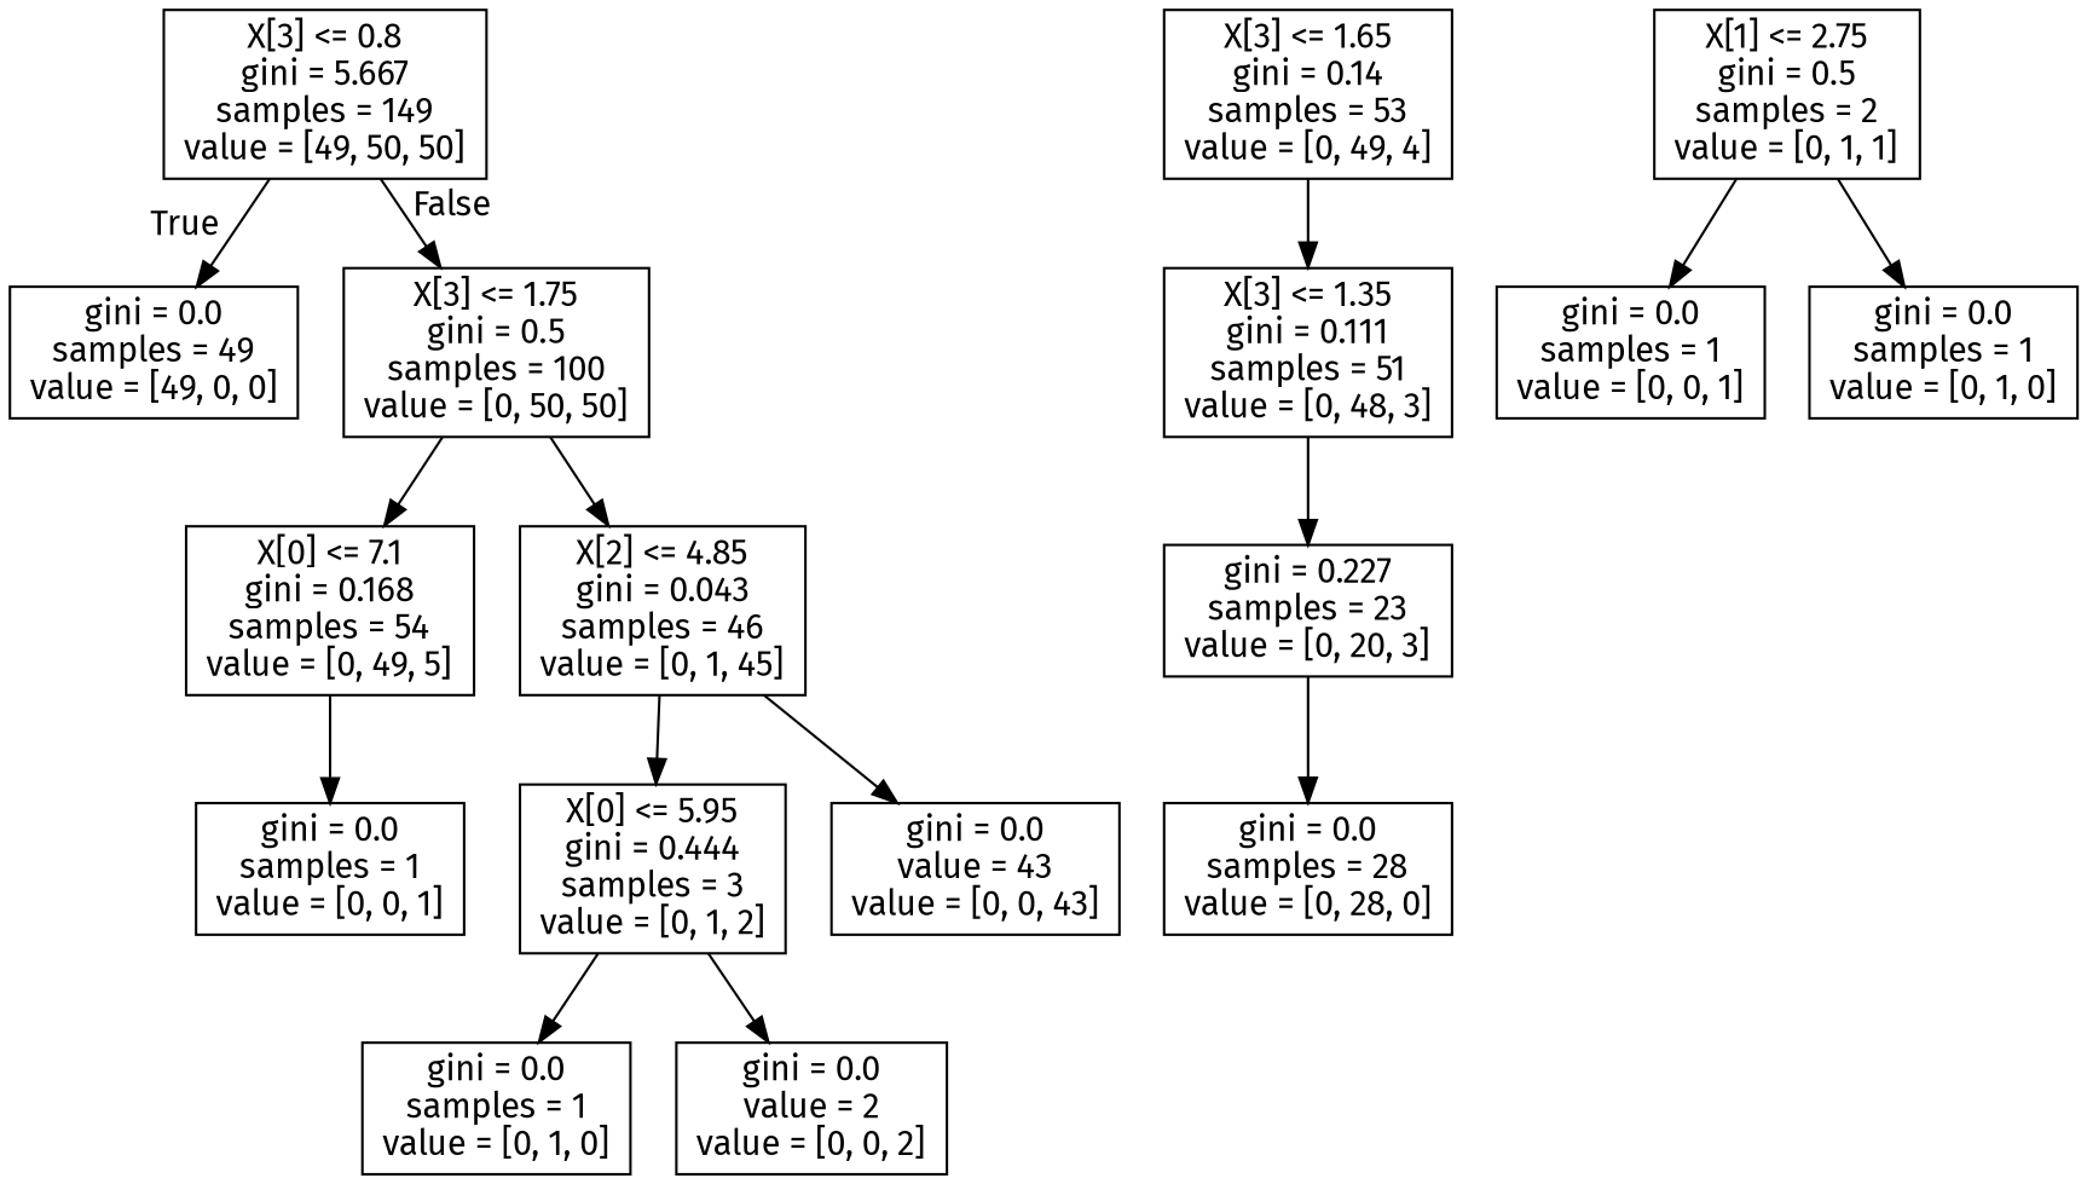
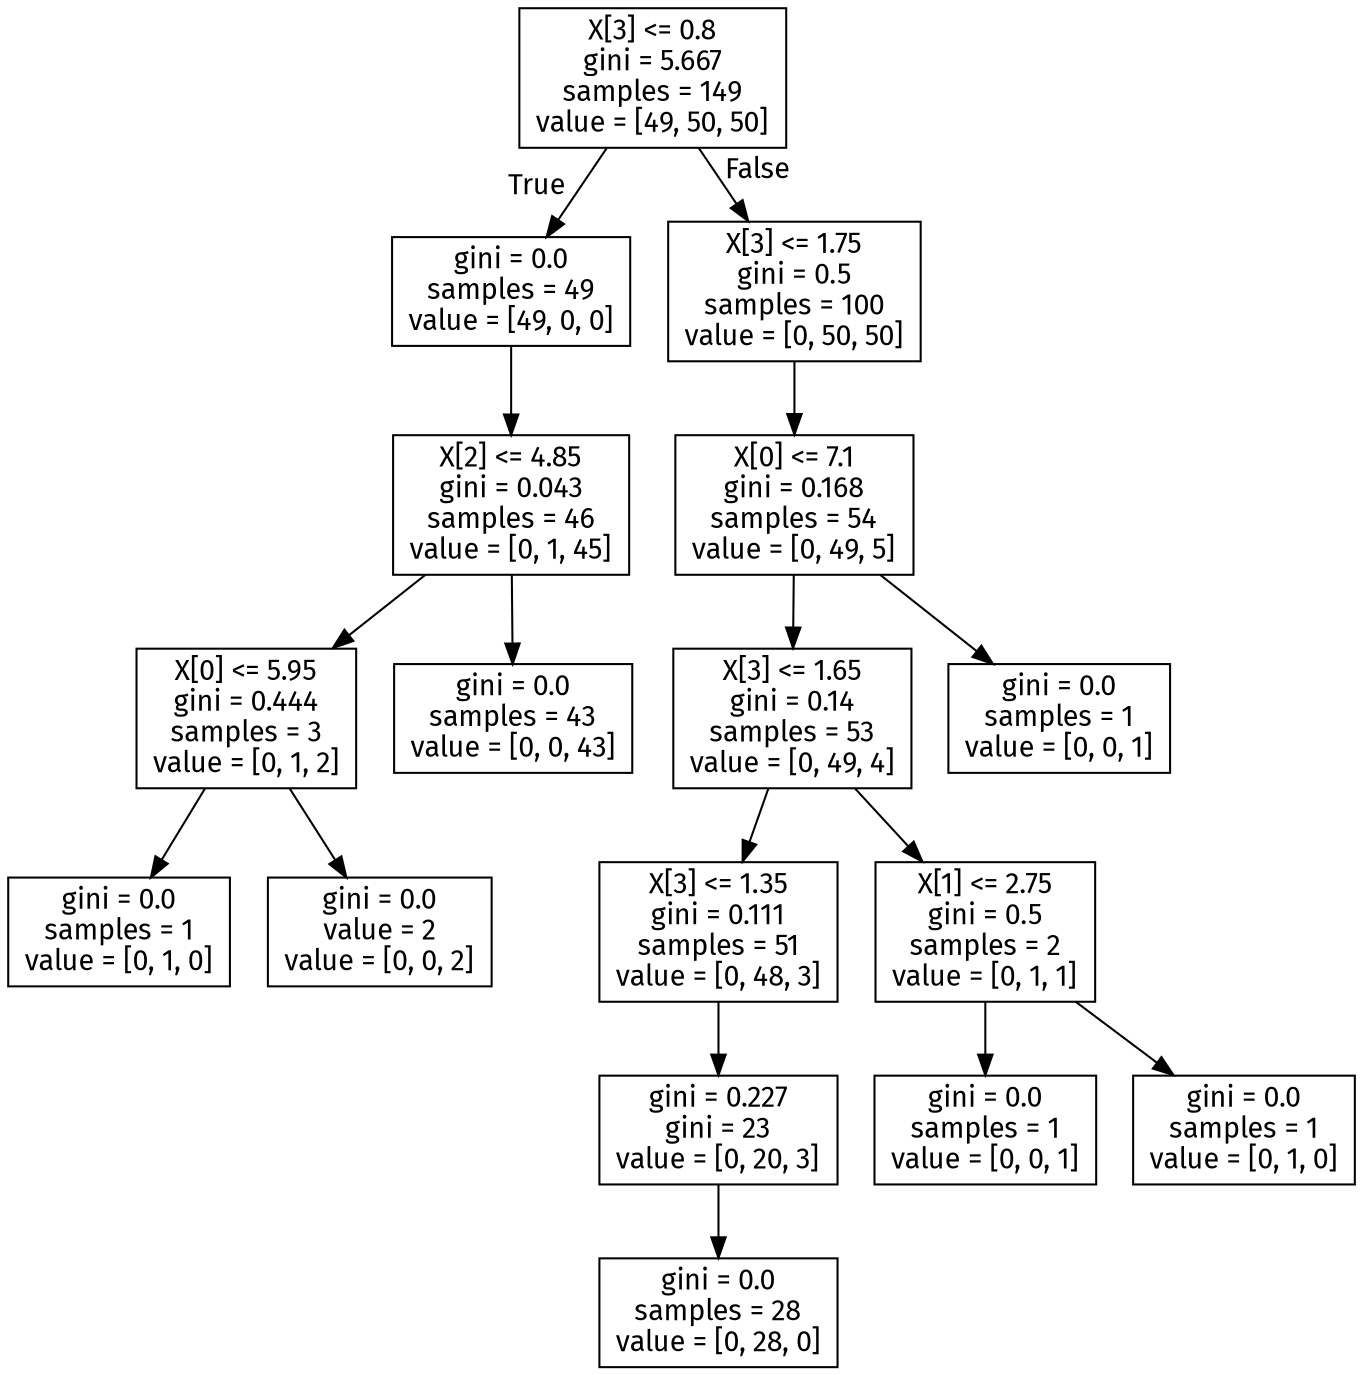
  digraph {
    fontname="Fira Sans"
    node [fontname="Fira Sans" shape=box]
    edge [fontname="Fira Sans"]
    n1 [label="X[3] <= 0.8\ngini = 5.667\nsamples = 149\nvalue = [49, 50, 50]"]
    n2 [label="gini = 0.0\nsamples = 49\nvalue = [49, 0, 0]"]
    n3 [label="X[3] <= 1.75\ngini = 0.5\nsamples = 100\nvalue = [0, 50, 50]"]
    n4 [label="X[0] <= 7.1\ngini = 0.168\nsamples = 54\nvalue = [0, 49, 5]"]
    n5 [label="X[2] <= 4.85\ngini = 0.043\nsamples = 46\nvalue = [0, 1, 45]"]
    n6 [label="X[3] <= 1.65\ngini = 0.14\nsamples = 53\nvalue = [0, 49, 4]"]
    n7 [label="gini = 0.0\nsamples = 1\nvalue = [0, 0, 1]"]
    n8 [label="X[0] <= 5.95\ngini = 0.444\nsamples = 3\nvalue = [0, 1, 2]"]
-   n9 [label="gini = 0.0\nvalue = 43\nvalue = [0, 0, 43]"]
+   n9 [label="gini = 0.0\nsamples = 43\nvalue = [0, 0, 43]"]
    n10 [label="X[3] <= 1.35\ngini = 0.111\nsamples = 51\nvalue = [0, 48, 3]"]
    n11 [label="X[1] <= 2.75\ngini = 0.5\nsamples = 2\nvalue = [0, 1, 1]"]
-   n12 [label="gini = 0.227\nsamples = 23\nvalue = [0, 20, 3]"]
+   n12 [label="gini = 0.227\ngini = 23\nvalue = [0, 20, 3]"]
    n13 [label="gini = 0.0\nsamples = 1\nvalue = [0, 0, 1]"]
    n14 [label="gini = 0.0\nsamples = 1\nvalue = [0, 1, 0]"]
    n15 [label="gini = 0.0\nsamples = 28\nvalue = [0, 28, 0]"]
    n16 [label="gini = 0.0\nsamples = 1\nvalue = [0, 1, 0]"]
    n17 [label="gini = 0.0\nvalue = 2\nvalue = [0, 0, 2]"]
    n1 -> n2 [headlabel=True labelangle=45 labeldistance=2.5]
    n1 -> n3 [headlabel=False labelangle=-45 labeldistance=2.5]
    n3 -> n4
-   n3 -> n5
+   n2 -> n5
+   n4 -> n6
    n4 -> n7
    n5 -> n8
    n5 -> n9
    n6 -> n10
+   n6 -> n11
    n8 -> n16
    n8 -> n17
    n10 -> n12
    n11 -> n13
    n11 -> n14
    n12 -> n15
  }
